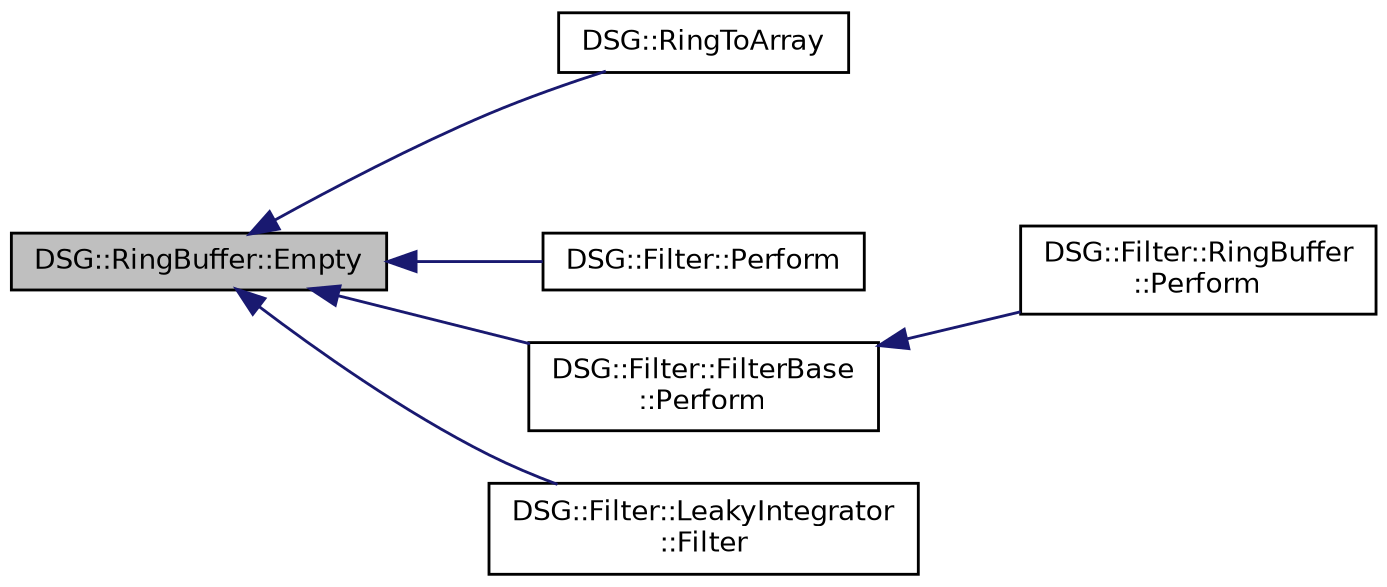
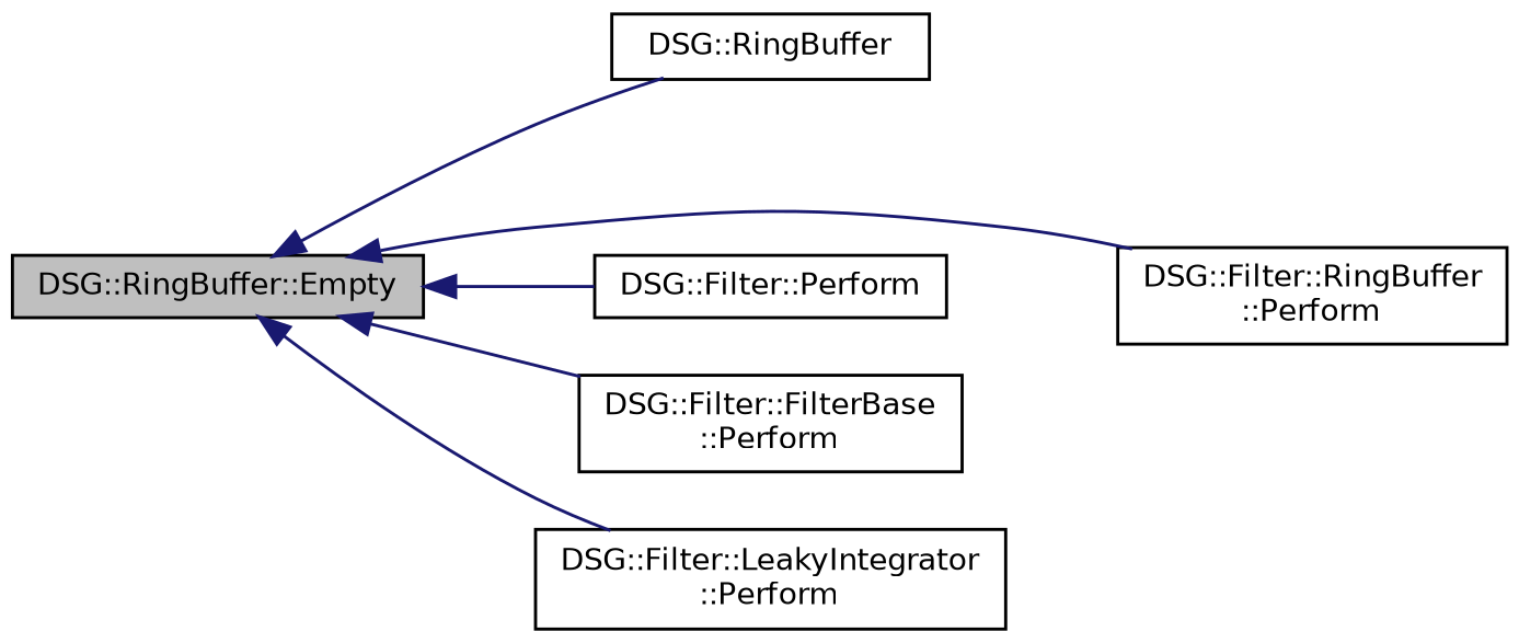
  digraph {
    rankdir=LR
    node [color=black fillcolor=white fontname=Helvetica fontsize=10 shape=record style=filled]
    edge [color=midnightblue dir=back fontname=Helvetica fontsize=10 labelfontname=Helvetica labelfontsize=10 style=solid]
    n1 [fillcolor=grey75 fontcolor=black height=0.2 label="DSG::RingBuffer::Empty" width=0.4]
-   n2 [height=0.2 label="DSG::RingToArray" width=0.4]
+   n2 [height=0.2 label="DSG::RingBuffer" width=0.4]
    n3 [height=0.2 label="DSG::Filter::RingBuffer\l::Perform" width=0.4]
    n4 [height=0.2 label="DSG::Filter::Perform" width=0.4]
    n5 [height=0.2 label="DSG::Filter::FilterBase\l::Perform" width=0.4]
-   n6 [height=0.2 label="DSG::Filter::LeakyIntegrator\l::Filter" width=0.4]
+   n6 [height=0.2 label="DSG::Filter::LeakyIntegrator\l::Perform" width=0.4]
    n1 -> n2
-   n5 -> n3
+   n1 -> n3
    n1 -> n4
    n1 -> n5
    n1 -> n6
  }
